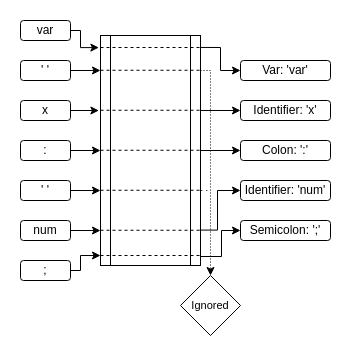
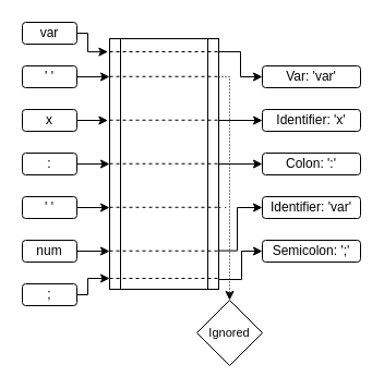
  <mxCell id="0" />
  <mxCell id="1" parent="0" />
  <mxCell id="2" value="&lt;div&gt;var&lt;/div&gt;" style="rounded=1;whiteSpace=wrap;html=1;" parent="1" vertex="1"><mxGeometry x="20" y="20" width="50" height="20" as="geometry" /></mxCell>
  <mxCell id="3" value="x" style="rounded=1;whiteSpace=wrap;html=1;" parent="1" vertex="1"><mxGeometry x="20" y="100" width="50" height="20" as="geometry" /></mxCell>
  <mxCell id="4" style="edgeStyle=orthogonalEdgeStyle;rounded=0;orthogonalLoop=1;jettySize=auto;html=1;exitX=1;exitY=0.5;exitDx=0;exitDy=0;entryX=0;entryY=0.5;entryDx=0;entryDy=0;" parent="1" source="5" target="8" edge="1"><mxGeometry relative="1" as="geometry" /></mxCell>
  <mxCell id="5" value=":" style="rounded=1;whiteSpace=wrap;html=1;" parent="1" vertex="1"><mxGeometry x="20" y="140" width="50" height="20" as="geometry" /></mxCell>
  <mxCell id="6" value="num" style="rounded=1;whiteSpace=wrap;html=1;" parent="1" vertex="1"><mxGeometry x="20" y="220" width="50" height="20" as="geometry" /></mxCell>
  <mxCell id="7" value=";" style="rounded=1;whiteSpace=wrap;html=1;" parent="1" vertex="1"><mxGeometry x="20" y="260" width="50" height="20" as="geometry" /></mxCell>
  <mxCell id="8" value="" style="shape=process;whiteSpace=wrap;html=1;backgroundOutline=1;" parent="1" vertex="1"><mxGeometry x="100" y="35" width="100" height="230" as="geometry" /></mxCell>
  <mxCell id="9" value="Var: 'var'" style="rounded=1;whiteSpace=wrap;html=1;" parent="1" vertex="1"><mxGeometry x="240" y="60" width="90" height="20" as="geometry" /></mxCell>
  <mxCell id="10" value="Identifier: 'x'" style="rounded=1;whiteSpace=wrap;html=1;" parent="1" vertex="1"><mxGeometry x="240" y="100" width="90" height="20" as="geometry" /></mxCell>
- <mxCell id="11" value="Identifier: 'num'" style="rounded=1;whiteSpace=wrap;html=1;" parent="1" vertex="1"><mxGeometry x="240" y="180" width="90" height="20" as="geometry" /></mxCell>
+ <mxCell id="11" value="Identifier: 'var'" style="rounded=1;whiteSpace=wrap;html=1;" parent="1" vertex="1"><mxGeometry x="240" y="180" width="90" height="20" as="geometry" /></mxCell>
  <mxCell id="12" value="&lt;font style=&quot;font-size: 11px;&quot;&gt;Ignored&lt;/font&gt;" style="rhombus;whiteSpace=wrap;html=1;" parent="1" vertex="1"><mxGeometry x="180" y="275" width="60" height="60" as="geometry" /></mxCell>
  <mxCell id="13" value="" style="endArrow=none;dashed=1;html=1;rounded=0;entryX=1.008;entryY=0.281;entryDx=0;entryDy=0;entryPerimeter=0;exitX=-0.011;exitY=0.281;exitDx=0;exitDy=0;exitPerimeter=0;" parent="1" edge="1"><mxGeometry width="50" height="50" relative="1" as="geometry"><mxPoint x="100" y="255" as="sourcePoint" /><mxPoint x="202" y="255" as="targetPoint" /></mxGeometry></mxCell>
  <mxCell id="14" value="' '" style="rounded=1;whiteSpace=wrap;html=1;" parent="1" vertex="1"><mxGeometry x="20" y="60" width="50" height="20" as="geometry" /></mxCell>
  <mxCell id="15" style="edgeStyle=orthogonalEdgeStyle;rounded=0;orthogonalLoop=1;jettySize=auto;html=1;exitX=0.5;exitY=1;exitDx=0;exitDy=0;" parent="1" source="3" target="3" edge="1"><mxGeometry relative="1" as="geometry" /></mxCell>
  <mxCell id="16" value="' '" style="rounded=1;whiteSpace=wrap;html=1;" parent="1" vertex="1"><mxGeometry x="20" y="180" width="50" height="20" as="geometry" /></mxCell>
  <mxCell id="17" value="Colon: ':'" style="rounded=1;whiteSpace=wrap;html=1;" parent="1" vertex="1"><mxGeometry x="240" y="140" width="90" height="20" as="geometry" /></mxCell>
  <mxCell id="18" value="Semicolon: ';'" style="rounded=1;whiteSpace=wrap;html=1;" parent="1" vertex="1"><mxGeometry x="240" y="220" width="90" height="20" as="geometry" /></mxCell>
  <mxCell id="19" style="edgeStyle=orthogonalEdgeStyle;rounded=0;orthogonalLoop=1;jettySize=auto;html=1;exitX=1;exitY=0.5;exitDx=0;exitDy=0;entryX=0;entryY=0.152;entryDx=0;entryDy=0;entryPerimeter=0;" parent="1" source="14" target="8" edge="1"><mxGeometry relative="1" as="geometry" /></mxCell>
  <mxCell id="20" style="edgeStyle=orthogonalEdgeStyle;rounded=0;orthogonalLoop=1;jettySize=auto;html=1;exitX=1;exitY=0.5;exitDx=0;exitDy=0;entryX=-0.016;entryY=0.33;entryDx=0;entryDy=0;entryPerimeter=0;" parent="1" source="3" target="8" edge="1"><mxGeometry relative="1" as="geometry" /></mxCell>
  <mxCell id="21" style="edgeStyle=orthogonalEdgeStyle;rounded=0;orthogonalLoop=1;jettySize=auto;html=1;exitX=1;exitY=0.5;exitDx=0;exitDy=0;entryX=0;entryY=0.674;entryDx=0;entryDy=0;entryPerimeter=0;" parent="1" source="16" target="8" edge="1"><mxGeometry relative="1" as="geometry" /></mxCell>
  <mxCell id="22" style="edgeStyle=orthogonalEdgeStyle;rounded=0;orthogonalLoop=1;jettySize=auto;html=1;exitX=1;exitY=0.5;exitDx=0;exitDy=0;entryX=0;entryY=0.848;entryDx=0;entryDy=0;entryPerimeter=0;" parent="1" source="6" target="8" edge="1"><mxGeometry relative="1" as="geometry" /></mxCell>
  <mxCell id="23" style="edgeStyle=orthogonalEdgeStyle;rounded=0;orthogonalLoop=1;jettySize=auto;html=1;exitX=1;exitY=0.5;exitDx=0;exitDy=0;" parent="1" source="7" edge="1"><mxGeometry relative="1" as="geometry"><mxPoint x="100" y="255" as="targetPoint" /><Array as="points"><mxPoint x="80" y="270" /><mxPoint x="80" y="255" /><mxPoint x="100" y="255" /></Array></mxGeometry></mxCell>
  <mxCell id="24" style="edgeStyle=orthogonalEdgeStyle;rounded=0;orthogonalLoop=1;jettySize=auto;html=1;exitX=1;exitY=0.5;exitDx=0;exitDy=0;entryX=-0.016;entryY=0.07;entryDx=0;entryDy=0;entryPerimeter=0;" parent="1" source="2" edge="1"><mxGeometry relative="1" as="geometry"><mxPoint x="70" y="26" as="sourcePoint" /><mxPoint x="98.4" y="47.1" as="targetPoint" /><Array as="points"><mxPoint x="80" y="30" /><mxPoint x="80" y="47" /></Array></mxGeometry></mxCell>
  <mxCell id="25" value="" style="endArrow=none;dashed=1;html=1;rounded=0;entryX=1.008;entryY=0.281;entryDx=0;entryDy=0;entryPerimeter=0;exitX=-0.011;exitY=0.281;exitDx=0;exitDy=0;exitPerimeter=0;" parent="1" edge="1"><mxGeometry width="50" height="50" relative="1" as="geometry"><mxPoint x="100" y="229.76" as="sourcePoint" /><mxPoint x="202" y="229.76" as="targetPoint" /></mxGeometry></mxCell>
  <mxCell id="26" value="" style="endArrow=none;dashed=1;html=1;rounded=0;entryX=1.008;entryY=0.281;entryDx=0;entryDy=0;entryPerimeter=0;exitX=-0.011;exitY=0.281;exitDx=0;exitDy=0;exitPerimeter=0;" parent="1" edge="1"><mxGeometry width="50" height="50" relative="1" as="geometry"><mxPoint x="100" y="189.76" as="sourcePoint" /><mxPoint x="202" y="189.76" as="targetPoint" /></mxGeometry></mxCell>
  <mxCell id="27" value="" style="endArrow=none;dashed=1;html=1;rounded=0;entryX=1.008;entryY=0.281;entryDx=0;entryDy=0;entryPerimeter=0;exitX=-0.011;exitY=0.281;exitDx=0;exitDy=0;exitPerimeter=0;" parent="1" edge="1"><mxGeometry width="50" height="50" relative="1" as="geometry"><mxPoint x="100" y="149.76" as="sourcePoint" /><mxPoint x="202" y="149.76" as="targetPoint" /></mxGeometry></mxCell>
  <mxCell id="28" value="" style="endArrow=none;dashed=1;html=1;rounded=0;entryX=1.008;entryY=0.281;entryDx=0;entryDy=0;entryPerimeter=0;exitX=-0.011;exitY=0.281;exitDx=0;exitDy=0;exitPerimeter=0;" parent="1" edge="1"><mxGeometry width="50" height="50" relative="1" as="geometry"><mxPoint x="100" y="109.76" as="sourcePoint" /><mxPoint x="202" y="109.76" as="targetPoint" /></mxGeometry></mxCell>
  <mxCell id="29" value="" style="endArrow=none;dashed=1;html=1;rounded=0;entryX=1.008;entryY=0.281;entryDx=0;entryDy=0;entryPerimeter=0;exitX=-0.011;exitY=0.281;exitDx=0;exitDy=0;exitPerimeter=0;" parent="1" edge="1"><mxGeometry width="50" height="50" relative="1" as="geometry"><mxPoint x="100" y="69.76" as="sourcePoint" /><mxPoint x="202" y="69.76" as="targetPoint" /></mxGeometry></mxCell>
  <mxCell id="30" value="" style="endArrow=none;dashed=1;html=1;rounded=0;entryX=1.008;entryY=0.281;entryDx=0;entryDy=0;entryPerimeter=0;exitX=-0.011;exitY=0.281;exitDx=0;exitDy=0;exitPerimeter=0;" parent="1" edge="1"><mxGeometry width="50" height="50" relative="1" as="geometry"><mxPoint x="100" y="47" as="sourcePoint" /><mxPoint x="202" y="47" as="targetPoint" /></mxGeometry></mxCell>
  <mxCell id="31" style="edgeStyle=orthogonalEdgeStyle;rounded=0;orthogonalLoop=1;jettySize=auto;html=1;exitX=1;exitY=0.5;exitDx=0;exitDy=0;entryX=0.5;entryY=0;entryDx=0;entryDy=0;dashed=1;dashPattern=1 2;" parent="1" target="12" edge="1"><mxGeometry relative="1" as="geometry"><mxPoint x="200" y="70" as="sourcePoint" /><mxPoint x="230" y="105" as="targetPoint" /><Array as="points"><mxPoint x="210" y="70" /><mxPoint x="210" y="275" /></Array></mxGeometry></mxCell>
  <mxCell id="32" style="edgeStyle=orthogonalEdgeStyle;rounded=0;orthogonalLoop=1;jettySize=auto;html=1;exitX=1.008;exitY=0.676;exitDx=0;exitDy=0;exitPerimeter=0;dashed=1;dashPattern=1 4;endArrow=none;startFill=0;" parent="1" edge="1"><mxGeometry relative="1" as="geometry"><mxPoint x="200.8" y="189.48" as="sourcePoint" /><mxPoint x="210" y="190" as="targetPoint" /><Array as="points"><mxPoint x="210" y="190" /></Array></mxGeometry></mxCell>
  <mxCell id="33" value="" style="endArrow=classic;html=1;rounded=0;exitX=1;exitY=0.5;exitDx=0;exitDy=0;entryX=0;entryY=0.5;entryDx=0;entryDy=0;" parent="1" source="8" target="17" edge="1"><mxGeometry width="50" height="50" relative="1" as="geometry"><mxPoint x="250" y="195" as="sourcePoint" /><mxPoint x="300" y="145" as="targetPoint" /></mxGeometry></mxCell>
  <mxCell id="34" value="" style="endArrow=classic;html=1;rounded=0;exitX=1.003;exitY=0.326;exitDx=0;exitDy=0;entryX=0;entryY=0.5;entryDx=0;entryDy=0;exitPerimeter=0;" parent="1" source="8" target="10" edge="1"><mxGeometry width="50" height="50" relative="1" as="geometry"><mxPoint x="210" y="160" as="sourcePoint" /><mxPoint x="240" y="160" as="targetPoint" /></mxGeometry></mxCell>
  <mxCell id="35" value="" style="endArrow=classic;html=1;rounded=0;exitX=1.032;exitY=0.065;exitDx=0;exitDy=0;exitPerimeter=0;edgeStyle=orthogonalEdgeStyle;entryX=0;entryY=0.5;entryDx=0;entryDy=0;" parent="1" target="9" edge="1"><mxGeometry width="50" height="50" relative="1" as="geometry"><mxPoint x="200.2" y="46.95" as="sourcePoint" /><mxPoint x="275" y="56" as="targetPoint" /><Array as="points"><mxPoint x="220" y="47" /><mxPoint x="220" y="70" /></Array></mxGeometry></mxCell>
  <mxCell id="36" value="" style="endArrow=classic;html=1;rounded=0;edgeStyle=orthogonalEdgeStyle;entryX=0;entryY=0.5;entryDx=0;entryDy=0;" parent="1" target="18" edge="1"><mxGeometry width="50" height="50" relative="1" as="geometry"><mxPoint x="200" y="255" as="sourcePoint" /><mxPoint x="300" y="145" as="targetPoint" /><Array as="points"><mxPoint x="221" y="256" /><mxPoint x="221" y="230" /></Array></mxGeometry></mxCell>
  <mxCell id="37" value="" style="endArrow=classic;html=1;rounded=0;exitX=1.022;exitY=0.846;exitDx=0;exitDy=0;exitPerimeter=0;entryX=0;entryY=0.5;entryDx=0;entryDy=0;edgeStyle=orthogonalEdgeStyle;" parent="1" target="11" edge="1"><mxGeometry width="50" height="50" relative="1" as="geometry"><mxPoint x="199.2" y="229.58" as="sourcePoint" /><mxPoint x="227" y="190" as="targetPoint" /><Array as="points"><mxPoint x="217" y="230" /><mxPoint x="217" y="190" /></Array></mxGeometry></mxCell>
